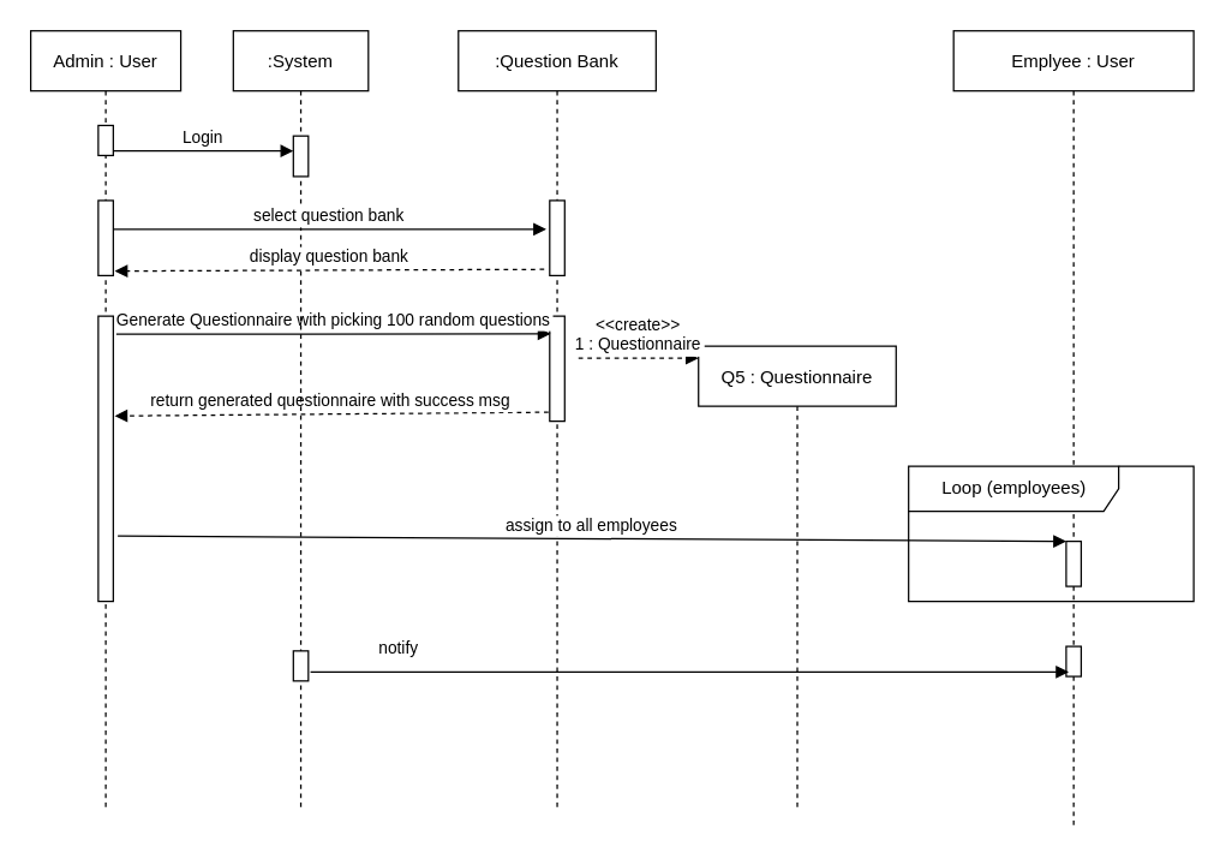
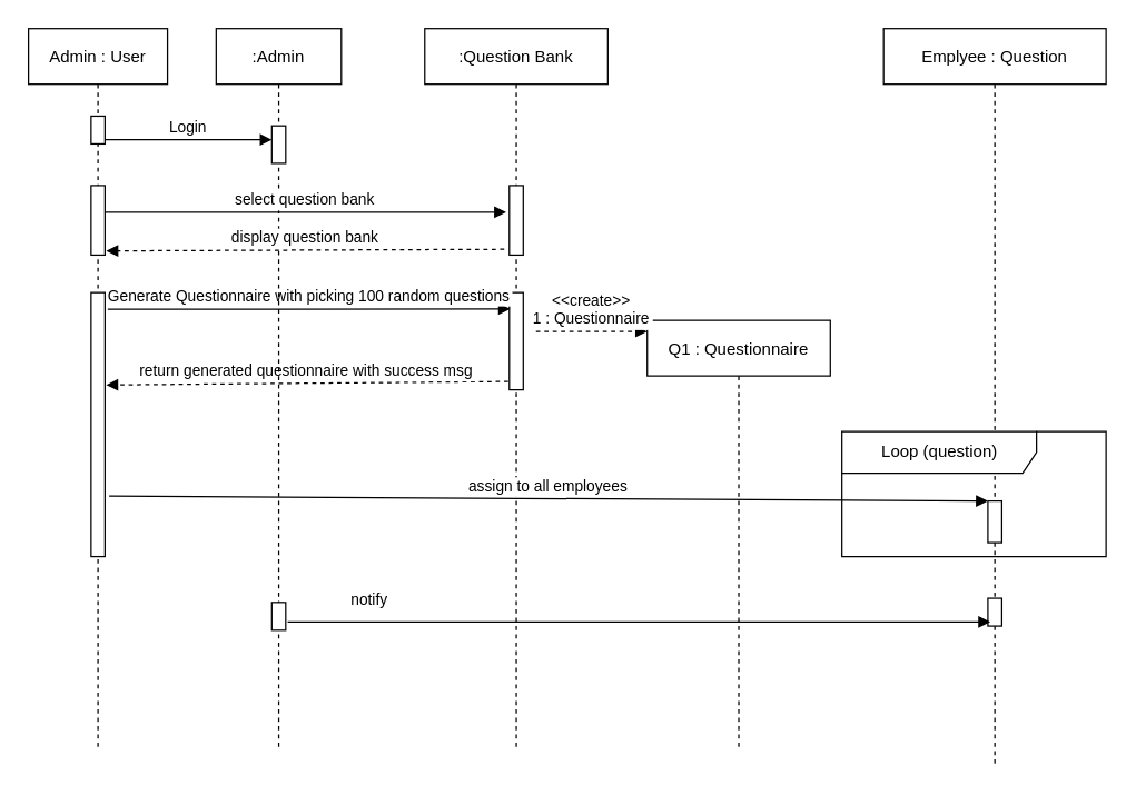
  <mxCell id="0" />
  <mxCell id="1" parent="0" />
  <mxCell id="2" value="Admin : User" style="shape=umlLifeline;perimeter=lifelinePerimeter;container=1;collapsible=0;recursiveResize=0;rounded=0;shadow=0;strokeWidth=1;" vertex="1" parent="1"><mxGeometry x="20" y="20" width="100" height="520" as="geometry" /></mxCell>
  <mxCell id="3" value="" style="points=[];perimeter=orthogonalPerimeter;rounded=0;shadow=0;strokeWidth=1;" vertex="1" parent="2"><mxGeometry x="45" y="190" width="10" height="190" as="geometry" /></mxCell>
  <mxCell id="4" value=":Question Bank" style="shape=umlLifeline;perimeter=lifelinePerimeter;container=0;collapsible=0;recursiveResize=0;rounded=0;shadow=0;strokeWidth=1;" vertex="1" parent="1"><mxGeometry x="305" y="20" width="131.67" height="520" as="geometry" /></mxCell>
  <mxCell id="5" value="" style="points=[];perimeter=orthogonalPerimeter;rounded=0;shadow=0;strokeWidth=1;" vertex="1" parent="1"><mxGeometry x="365.83" y="210" width="10" height="70" as="geometry" /></mxCell>
- <mxCell id="6" value="Emplyee : User" style="shape=umlLifeline;perimeter=lifelinePerimeter;container=1;collapsible=0;recursiveResize=0;rounded=0;shadow=0;strokeWidth=1;" vertex="1" parent="1"><mxGeometry x="635" y="20" width="160" height="530" as="geometry" /></mxCell>
+ <mxCell id="6" value="Emplyee : Question" style="shape=umlLifeline;perimeter=lifelinePerimeter;container=1;collapsible=0;recursiveResize=0;rounded=0;shadow=0;strokeWidth=1;" vertex="1" parent="1"><mxGeometry x="635" y="20" width="160" height="530" as="geometry" /></mxCell>
  <mxCell id="7" value="" style="points=[];perimeter=orthogonalPerimeter;rounded=0;shadow=0;strokeWidth=1;" vertex="1" parent="6"><mxGeometry x="75" y="340" width="10" height="30" as="geometry" /></mxCell>
- <mxCell id="8" value="Loop (employees)" style="shape=umlFrame;tabWidth=110;tabHeight=30;tabPosition=left;html=1;boundedLbl=1;labelInHeader=1;width=140;height=30;container=0;" vertex="1" parent="6"><mxGeometry x="-30" y="290" width="190" height="90" as="geometry" /></mxCell>
+ <mxCell id="8" value="Loop (question)" style="shape=umlFrame;tabWidth=110;tabHeight=30;tabPosition=left;html=1;boundedLbl=1;labelInHeader=1;width=140;height=30;container=0;" vertex="1" parent="6"><mxGeometry x="-30" y="290" width="190" height="90" as="geometry" /></mxCell>
  <mxCell id="9" value="" style="points=[];perimeter=orthogonalPerimeter;rounded=0;shadow=0;strokeWidth=1;" vertex="1" parent="6"><mxGeometry x="75" y="410" width="10" height="20" as="geometry" /></mxCell>
  <mxCell id="10" value="Generate Questionnaire with picking 100 random questions" style="verticalAlign=bottom;endArrow=block;shadow=0;strokeWidth=1;entryX=0.059;entryY=0.168;entryDx=0;entryDy=0;entryPerimeter=0;" edge="1" parent="1" target="5"><mxGeometry relative="1" as="geometry"><mxPoint x="77" y="222" as="sourcePoint" /><mxPoint x="325" y="228" as="targetPoint" /></mxGeometry></mxCell>
  <mxCell id="11" value="return generated questionnaire with success msg" style="verticalAlign=bottom;endArrow=block;shadow=0;strokeWidth=1;dashed=1;entryX=1.089;entryY=0.35;entryDx=0;entryDy=0;entryPerimeter=0;" edge="1" parent="1" target="3"><mxGeometry relative="1" as="geometry"><mxPoint x="365" y="274" as="sourcePoint" /><mxPoint x="74" y="254" as="targetPoint" /><Array as="points" /></mxGeometry></mxCell>
- <mxCell id="12" value=":System" style="shape=umlLifeline;perimeter=lifelinePerimeter;container=1;collapsible=0;recursiveResize=0;rounded=0;shadow=0;strokeWidth=1;" vertex="1" parent="1"><mxGeometry x="155" y="20" width="90" height="520" as="geometry" /></mxCell>
+ <mxCell id="12" value=":Admin" style="shape=umlLifeline;perimeter=lifelinePerimeter;container=1;collapsible=0;recursiveResize=0;rounded=0;shadow=0;strokeWidth=1;" vertex="1" parent="1"><mxGeometry x="155" y="20" width="90" height="520" as="geometry" /></mxCell>
  <mxCell id="13" value="" style="points=[];perimeter=orthogonalPerimeter;rounded=0;shadow=0;strokeWidth=1;" vertex="1" parent="12"><mxGeometry x="40" y="70" width="10" height="27" as="geometry" /></mxCell>
  <mxCell id="14" value="" style="points=[];perimeter=orthogonalPerimeter;rounded=0;shadow=0;strokeWidth=1;" vertex="1" parent="1"><mxGeometry x="65" y="83" width="10" height="20" as="geometry" /></mxCell>
  <mxCell id="15" value="Login" style="verticalAlign=bottom;endArrow=block;shadow=0;strokeWidth=1;entryX=0;entryY=0.37;entryDx=0;entryDy=0;entryPerimeter=0;" edge="1" parent="1" source="14" target="13"><mxGeometry relative="1" as="geometry"><mxPoint x="55" y="90" as="sourcePoint" /><mxPoint x="195" y="93" as="targetPoint" /></mxGeometry></mxCell>
  <mxCell id="16" value="" style="points=[];perimeter=orthogonalPerimeter;rounded=0;shadow=0;strokeWidth=1;" vertex="1" parent="1"><mxGeometry x="65" y="133" width="10" height="50" as="geometry" /></mxCell>
  <mxCell id="17" value="" style="points=[];perimeter=orthogonalPerimeter;rounded=0;shadow=0;strokeWidth=1;" vertex="1" parent="1"><mxGeometry x="365.83" y="133" width="10" height="50" as="geometry" /></mxCell>
  <mxCell id="18" value="select question bank" style="verticalAlign=bottom;endArrow=block;shadow=0;strokeWidth=1;entryX=-0.233;entryY=0.383;entryDx=0;entryDy=0;entryPerimeter=0;" edge="1" parent="1" source="16" target="17"><mxGeometry relative="1" as="geometry"><mxPoint x="135" y="162.67" as="sourcePoint" /><mxPoint x="255" y="162.67" as="targetPoint" /></mxGeometry></mxCell>
  <mxCell id="19" value="display question bank" style="verticalAlign=bottom;endArrow=block;shadow=0;strokeWidth=1;exitX=-0.367;exitY=0.917;exitDx=0;exitDy=0;exitPerimeter=0;entryX=1.1;entryY=0.94;entryDx=0;entryDy=0;entryPerimeter=0;dashed=1;" edge="1" parent="1" source="17" target="16"><mxGeometry relative="1" as="geometry"><mxPoint x="415" y="173" as="sourcePoint" /><mxPoint x="432.67" y="170.66" as="targetPoint" /><Array as="points" /></mxGeometry></mxCell>
  <mxCell id="20" value="assign to all employees" style="verticalAlign=bottom;endArrow=block;shadow=0;strokeWidth=1;exitX=1.3;exitY=0.771;exitDx=0;exitDy=0;exitPerimeter=0;" edge="1" parent="1" source="3" target="7"><mxGeometry relative="1" as="geometry"><mxPoint x="87" y="289" as="sourcePoint" /><mxPoint x="545" y="287" as="targetPoint" /></mxGeometry></mxCell>
- <mxCell id="21" value="Q5 : Questionnaire" style="shape=umlLifeline;perimeter=lifelinePerimeter;container=0;collapsible=0;recursiveResize=0;rounded=0;shadow=0;strokeWidth=1;" vertex="1" parent="1"><mxGeometry x="465" y="230" width="131.67" height="310" as="geometry" /></mxCell>
+ <mxCell id="21" value="Q1 : Questionnaire" style="shape=umlLifeline;perimeter=lifelinePerimeter;container=0;collapsible=0;recursiveResize=0;rounded=0;shadow=0;strokeWidth=1;" vertex="1" parent="1"><mxGeometry x="465" y="230" width="131.67" height="310" as="geometry" /></mxCell>
  <mxCell id="22" value="&lt;&lt;create&gt;&gt;&#10;1 : Questionnaire" style="verticalAlign=bottom;endArrow=block;shadow=0;strokeWidth=1;dashed=1;" edge="1" parent="1"><mxGeometry relative="1" as="geometry"><mxPoint x="385" y="238" as="sourcePoint" /><mxPoint x="465" y="238" as="targetPoint" /></mxGeometry></mxCell>
  <mxCell id="23" value="" style="points=[];perimeter=orthogonalPerimeter;rounded=0;shadow=0;strokeWidth=1;" vertex="1" parent="1"><mxGeometry x="195" y="433" width="10" height="20" as="geometry" /></mxCell>
  <mxCell id="24" value="notify" style="verticalAlign=bottom;endArrow=block;shadow=0;strokeWidth=1;exitX=1.142;exitY=0.703;exitDx=0;exitDy=0;exitPerimeter=0;entryX=0.168;entryY=0.85;entryDx=0;entryDy=0;entryPerimeter=0;" edge="1" parent="1" source="23" target="9"><mxGeometry x="-0.768" y="7" relative="1" as="geometry"><mxPoint x="720" y="390" as="sourcePoint" /><mxPoint x="722.74" y="468.13" as="targetPoint" /><Array as="points"><mxPoint x="505" y="447" /><mxPoint x="625" y="447" /></Array><mxPoint as="offset" /></mxGeometry></mxCell>
